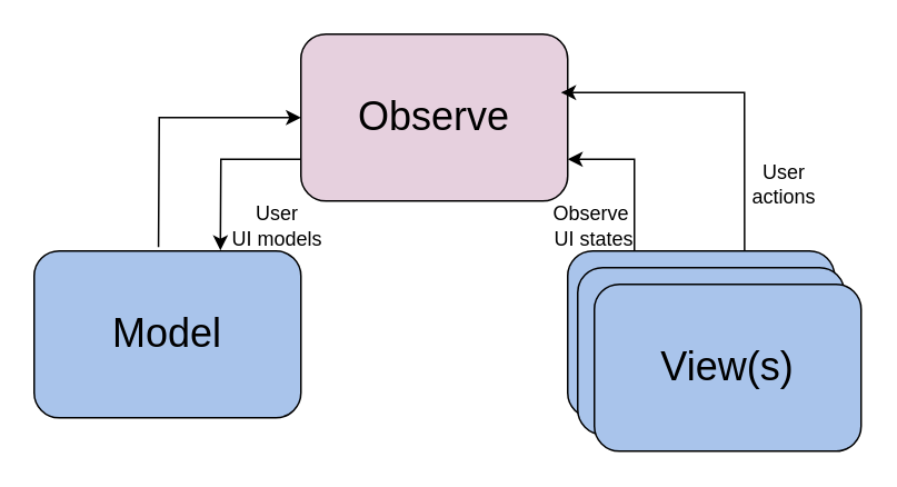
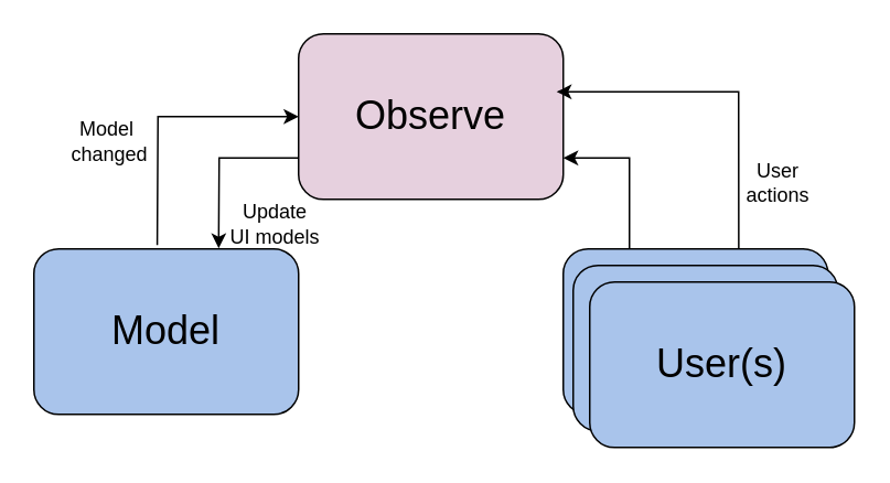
  <mxCell id="0" />
  <mxCell id="1" parent="0" />
  <mxCell id="2" value="&lt;font style=&quot;font-size: 24px;&quot;&gt;Observe&lt;/font&gt;" style="rounded=1;whiteSpace=wrap;html=1;fillColor=#E6D0DE;" vertex="1" parent="1"><mxGeometry x="180" y="20" width="160" height="100" as="geometry" /></mxCell>
  <mxCell id="3" value="&lt;font style=&quot;font-size: 24px;&quot;&gt;Model&lt;/font&gt;" style="rounded=1;whiteSpace=wrap;html=1;fillColor=#a9c4eb;" vertex="1" parent="1"><mxGeometry x="20" y="150" width="160" height="100" as="geometry" /></mxCell>
  <mxCell id="4" value="" style="rounded=1;whiteSpace=wrap;html=1;fillColor=#A9C4EB;" vertex="1" parent="1"><mxGeometry x="340" y="150" width="160" height="100" as="geometry" /></mxCell>
  <mxCell id="5" value="" style="rounded=1;whiteSpace=wrap;html=1;fillColor=#A9C4EB;" vertex="1" parent="1"><mxGeometry x="346" y="160" width="160" height="100" as="geometry" /></mxCell>
- <mxCell id="6" value="&lt;span style=&quot;font-size: 24px;&quot;&gt;View(s)&lt;/span&gt;" style="rounded=1;whiteSpace=wrap;html=1;fillColor=#A9C4EB;" vertex="1" parent="1"><mxGeometry x="356" y="170" width="160" height="100" as="geometry" /></mxCell>
+ <mxCell id="6" value="&lt;span style=&quot;font-size: 24px;&quot;&gt;User(s)&lt;/span&gt;" style="rounded=1;whiteSpace=wrap;html=1;fillColor=#A9C4EB;" vertex="1" parent="1"><mxGeometry x="356" y="170" width="160" height="100" as="geometry" /></mxCell>
  <mxCell id="7" value="" style="endArrow=classic;html=1;rounded=0;exitX=0.466;exitY=-0.023;exitDx=0;exitDy=0;exitPerimeter=0;entryX=0;entryY=0.5;entryDx=0;entryDy=0;" edge="1" parent="1" source="3" target="2"><mxGeometry width="50" height="50" relative="1" as="geometry"><mxPoint x="406" y="170" as="sourcePoint" /><mxPoint x="456" y="120" as="targetPoint" /><Array as="points"><mxPoint x="95" y="70" /></Array></mxGeometry></mxCell>
  <mxCell id="8" value="" style="endArrow=classic;html=1;rounded=0;exitX=0;exitY=0.75;exitDx=0;exitDy=0;entryX=0.698;entryY=-0.004;entryDx=0;entryDy=0;entryPerimeter=0;" edge="1" parent="1" source="2" target="3"><mxGeometry width="50" height="50" relative="1" as="geometry"><mxPoint x="406" y="170" as="sourcePoint" /><mxPoint x="456" y="120" as="targetPoint" /><Array as="points"><mxPoint x="132" y="95" /></Array></mxGeometry></mxCell>
  <mxCell id="9" value="" style="endArrow=classic;html=1;rounded=0;exitX=0.663;exitY=0;exitDx=0;exitDy=0;exitPerimeter=0;" edge="1" parent="1" source="4"><mxGeometry width="50" height="50" relative="1" as="geometry"><mxPoint x="406" y="170" as="sourcePoint" /><mxPoint x="336" y="55" as="targetPoint" /><Array as="points"><mxPoint x="446" y="55" /></Array></mxGeometry></mxCell>
  <mxCell id="10" value="" style="endArrow=classic;html=1;rounded=0;entryX=1;entryY=0.75;entryDx=0;entryDy=0;exitX=0.25;exitY=0;exitDx=0;exitDy=0;" edge="1" parent="1" source="4" target="2"><mxGeometry width="50" height="50" relative="1" as="geometry"><mxPoint x="406" y="170" as="sourcePoint" /><mxPoint x="456" y="120" as="targetPoint" /><Array as="points"><mxPoint x="380" y="95" /></Array></mxGeometry></mxCell>
  <mxCell id="11" value="User&lt;div&gt;actions&lt;/div&gt;" style="text;html=1;align=center;verticalAlign=middle;whiteSpace=wrap;rounded=0;" vertex="1" parent="1"><mxGeometry x="440" y="95" width="60" height="30" as="geometry" /></mxCell>
- <mxCell id="12" value="Observe&amp;nbsp;&lt;div&gt;UI states&lt;/div&gt;" style="text;html=1;align=center;verticalAlign=middle;whiteSpace=wrap;rounded=0;" vertex="1" parent="1"><mxGeometry x="326" y="120" width="60" height="30" as="geometry" /></mxCell>
- <mxCell id="13" value="User&lt;div&gt;UI models&lt;/div&gt;" style="text;html=1;align=center;verticalAlign=middle;whiteSpace=wrap;rounded=0;" vertex="1" parent="1"><mxGeometry x="136" y="120" width="60" height="30" as="geometry" /></mxCell>
+ <mxCell id="13" value="Update&lt;div&gt;UI models&lt;/div&gt;" style="text;html=1;align=center;verticalAlign=middle;whiteSpace=wrap;rounded=0;" vertex="1" parent="1"><mxGeometry x="136" y="120" width="60" height="30" as="geometry" /></mxCell>
+ <mxCell id="14" value="Model&amp;nbsp;&lt;div&gt;changed&lt;/div&gt;" style="text;html=1;align=center;verticalAlign=middle;whiteSpace=wrap;rounded=0;" vertex="1" parent="1"><mxGeometry x="36" y="70" width="60" height="30" as="geometry" /></mxCell>
